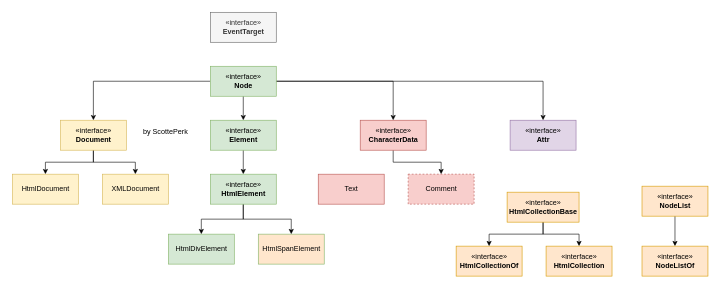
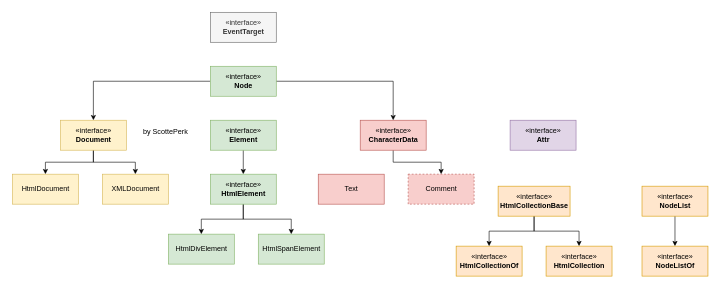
  <mxCell id="0" />
  <mxCell id="1" parent="0" />
- <mxCell id="2" value="" style="edgeStyle=orthogonalEdgeStyle;rounded=0;orthogonalLoop=1;jettySize=auto;html=1;" edge="1" parent="1" source="6" target="12"><mxGeometry relative="1" as="geometry" /></mxCell>
  <mxCell id="3" style="edgeStyle=orthogonalEdgeStyle;rounded=0;orthogonalLoop=1;jettySize=auto;html=1;entryX=0.5;entryY=0;entryDx=0;entryDy=0;" edge="1" parent="1" source="6" target="10"><mxGeometry relative="1" as="geometry" /></mxCell>
  <mxCell id="4" style="edgeStyle=orthogonalEdgeStyle;rounded=0;orthogonalLoop=1;jettySize=auto;html=1;" edge="1" parent="1" source="6" target="14"><mxGeometry relative="1" as="geometry" /></mxCell>
- <mxCell id="5" style="edgeStyle=orthogonalEdgeStyle;rounded=0;orthogonalLoop=1;jettySize=auto;html=1;" edge="1" parent="1" source="6" target="15"><mxGeometry relative="1" as="geometry" /></mxCell>
  <mxCell id="6" value="«interface»&lt;br&gt;&lt;b&gt;Node&lt;/b&gt;" style="html=1;fillColor=#d5e8d4;strokeColor=#82b366;" parent="1" vertex="1"><mxGeometry x="350" y="110" width="110" height="50" as="geometry" /></mxCell>
  <mxCell id="7" value="«interface»&lt;br&gt;&lt;b&gt;EventTarget&lt;/b&gt;" style="html=1;fillColor=#f5f5f5;fontColor=#333333;strokeColor=#666666;" vertex="1" parent="1"><mxGeometry x="350" y="20" width="110" height="50" as="geometry" /></mxCell>
  <mxCell id="8" style="edgeStyle=orthogonalEdgeStyle;rounded=0;orthogonalLoop=1;jettySize=auto;html=1;entryX=0.5;entryY=0;entryDx=0;entryDy=0;" edge="1" parent="1" source="10" target="16"><mxGeometry relative="1" as="geometry" /></mxCell>
  <mxCell id="9" style="edgeStyle=orthogonalEdgeStyle;rounded=0;orthogonalLoop=1;jettySize=auto;html=1;entryX=0.5;entryY=0;entryDx=0;entryDy=0;" edge="1" parent="1" source="10" target="17"><mxGeometry relative="1" as="geometry" /></mxCell>
  <mxCell id="10" value="«interface»&lt;br&gt;&lt;b&gt;Document&lt;/b&gt;" style="html=1;fillColor=#fff2cc;strokeColor=#d6b656;" vertex="1" parent="1"><mxGeometry x="100" y="200" width="110" height="50" as="geometry" /></mxCell>
  <mxCell id="11" style="edgeStyle=orthogonalEdgeStyle;rounded=0;orthogonalLoop=1;jettySize=auto;html=1;entryX=0.5;entryY=0;entryDx=0;entryDy=0;" edge="1" parent="1" source="12" target="24"><mxGeometry relative="1" as="geometry" /></mxCell>
  <mxCell id="12" value="«interface»&lt;br&gt;&lt;b&gt;Element&lt;/b&gt;" style="html=1;fillColor=#d5e8d4;strokeColor=#82b366;" vertex="1" parent="1"><mxGeometry x="350" y="200" width="110" height="50" as="geometry" /></mxCell>
  <mxCell id="13" style="edgeStyle=orthogonalEdgeStyle;rounded=0;orthogonalLoop=1;jettySize=auto;html=1;" edge="1" parent="1" source="14" target="21"><mxGeometry relative="1" as="geometry" /></mxCell>
  <mxCell id="14" value="«interface»&lt;br&gt;&lt;b&gt;CharacterData&lt;/b&gt;" style="html=1;fillColor=#f8cecc;strokeColor=#b85450;" vertex="1" parent="1"><mxGeometry x="600" y="200" width="110" height="50" as="geometry" /></mxCell>
  <mxCell id="15" value="«interface»&lt;br&gt;&lt;b&gt;Attr&lt;/b&gt;" style="html=1;fillColor=#e1d5e7;strokeColor=#9673a6;" vertex="1" parent="1"><mxGeometry x="850" y="200" width="110" height="50" as="geometry" /></mxCell>
  <mxCell id="16" value="HtmlDocument" style="html=1;fillColor=#fff2cc;strokeColor=#d6b656;" vertex="1" parent="1"><mxGeometry x="20" y="290" width="110" height="50" as="geometry" /></mxCell>
  <mxCell id="17" value="XMLDocument" style="html=1;fillColor=#fff2cc;strokeColor=#d6b656;" vertex="1" parent="1"><mxGeometry x="170" y="290" width="110" height="50" as="geometry" /></mxCell>
  <mxCell id="18" value="HtmlDivElement" style="html=1;fillColor=#d5e8d4;strokeColor=#82b366;" vertex="1" parent="1"><mxGeometry x="280" y="390" width="110" height="50" as="geometry" /></mxCell>
- <mxCell id="19" value="HtmlSpanElement" style="html=1;fillColor=#ffe6cc;strokeColor=#82b366;" vertex="1" parent="1"><mxGeometry x="430" y="390" width="110" height="50" as="geometry" /></mxCell>
+ <mxCell id="19" value="HtmlSpanElement" style="html=1;fillColor=#d5e8d4;strokeColor=#82b366;" vertex="1" parent="1"><mxGeometry x="430" y="390" width="110" height="50" as="geometry" /></mxCell>
  <mxCell id="20" value="Text" style="html=1;fillColor=#f8cecc;strokeColor=#b85450;" vertex="1" parent="1"><mxGeometry x="530" y="290" width="110" height="50" as="geometry" /></mxCell>
  <mxCell id="21" value="Comment" style="html=1;fillColor=#f8cecc;strokeColor=#b85450;dashed=1;" vertex="1" parent="1"><mxGeometry x="680" y="290" width="110" height="50" as="geometry" /></mxCell>
  <mxCell id="22" style="edgeStyle=orthogonalEdgeStyle;rounded=0;orthogonalLoop=1;jettySize=auto;html=1;" edge="1" parent="1" source="24" target="18"><mxGeometry relative="1" as="geometry" /></mxCell>
  <mxCell id="23" style="edgeStyle=orthogonalEdgeStyle;rounded=0;orthogonalLoop=1;jettySize=auto;html=1;" edge="1" parent="1" source="24" target="19"><mxGeometry relative="1" as="geometry" /></mxCell>
  <mxCell id="24" value="«interface»&lt;br&gt;&lt;b&gt;HtmlElement&lt;/b&gt;" style="html=1;fillColor=#d5e8d4;strokeColor=#82b366;" vertex="1" parent="1"><mxGeometry x="350" y="290" width="110" height="50" as="geometry" /></mxCell>
  <mxCell id="25" style="edgeStyle=orthogonalEdgeStyle;rounded=0;orthogonalLoop=1;jettySize=auto;html=1;entryX=0.5;entryY=0;entryDx=0;entryDy=0;" edge="1" parent="1" source="26" target="27"><mxGeometry relative="1" as="geometry" /></mxCell>
  <mxCell id="26" value="«interface»&lt;br&gt;&lt;b&gt;NodeList&lt;/b&gt;" style="html=1;fillColor=#ffe6cc;strokeColor=#d79b00;" vertex="1" parent="1"><mxGeometry x="1070" y="310" width="110" height="50" as="geometry" /></mxCell>
  <mxCell id="27" value="«interface»&lt;br&gt;&lt;b&gt;NodeListOf&lt;/b&gt;" style="html=1;fillColor=#ffe6cc;strokeColor=#d79b00;" vertex="1" parent="1"><mxGeometry x="1070" y="410" width="110" height="50" as="geometry" /></mxCell>
  <mxCell id="28" value="«interface»&lt;br&gt;&lt;b&gt;HtmlCollectionOf&lt;/b&gt;" style="html=1;fillColor=#ffe6cc;strokeColor=#d79b00;" vertex="1" parent="1"><mxGeometry x="760" y="410" width="110" height="50" as="geometry" /></mxCell>
  <mxCell id="29" style="edgeStyle=orthogonalEdgeStyle;rounded=0;orthogonalLoop=1;jettySize=auto;html=1;entryX=0.5;entryY=0;entryDx=0;entryDy=0;" edge="1" parent="1" source="31" target="28"><mxGeometry relative="1" as="geometry" /></mxCell>
  <mxCell id="30" style="edgeStyle=orthogonalEdgeStyle;rounded=0;orthogonalLoop=1;jettySize=auto;html=1;" edge="1" parent="1" source="31" target="32"><mxGeometry relative="1" as="geometry" /></mxCell>
- <mxCell id="31" value="«interface»&lt;br&gt;&lt;b&gt;HtmlCollectionBase&lt;/b&gt;" style="html=1;fillColor=#ffe6cc;strokeColor=#d79b00;" vertex="1" parent="1"><mxGeometry x="845" y="320" width="120" height="50" as="geometry" /></mxCell>
+ <mxCell id="31" value="«interface»&lt;br&gt;&lt;b&gt;HtmlCollectionBase&lt;/b&gt;" style="html=1;fillColor=#ffe6cc;strokeColor=#d79b00;" vertex="1" parent="1"><mxGeometry x="830" y="310" width="120" height="50" as="geometry" /></mxCell>
  <mxCell id="32" value="«interface»&lt;br&gt;&lt;b&gt;HtmlCollection&lt;/b&gt;" style="html=1;fillColor=#ffe6cc;strokeColor=#d79b00;" vertex="1" parent="1"><mxGeometry x="910" y="410" width="110" height="50" as="geometry" /></mxCell>
  <mxCell id="33" value="by&amp;nbsp;ScottePerk" style="text;html=1;align=center;verticalAlign=middle;resizable=0;points=[];autosize=1;strokeColor=none;fillColor=none;" vertex="1" parent="1"><mxGeometry x="230" y="210" width="90" height="20" as="geometry" /></mxCell>
